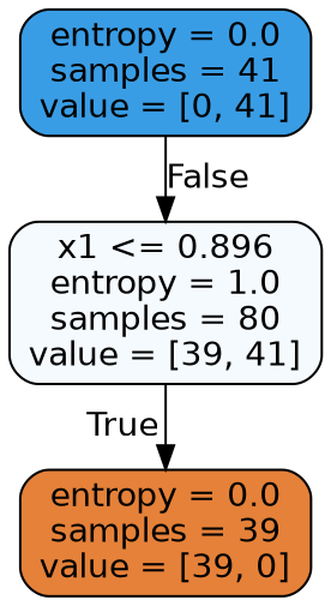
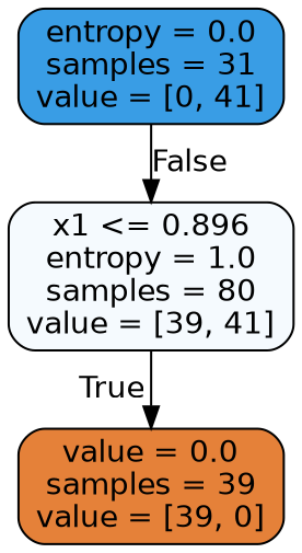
  digraph {
    node [color=black fontname=helvetica shape=box style="filled, rounded"]
    edge [fontname=helvetica labeldistance=2.5]
    n1 [fillcolor="#f5fafe" label="x1 <= 0.896\nentropy = 1.0\nsamples = 80\nvalue = [39, 41]"]
-   n2 [fillcolor="#e58139" label="entropy = 0.0\nsamples = 39\nvalue = [39, 0]"]
-   n3 [fillcolor="#399de5" label="entropy = 0.0\nsamples = 41\nvalue = [0, 41]"]
+   n2 [fillcolor="#e58139" label="value = 0.0\nsamples = 39\nvalue = [39, 0]"]
+   n3 [fillcolor="#399de5" label="entropy = 0.0\nsamples = 31\nvalue = [0, 41]"]
    n1 -> n2 [headlabel=True labelangle=45]
    n3 -> n1 [headlabel=False labelangle=-45]
  }
